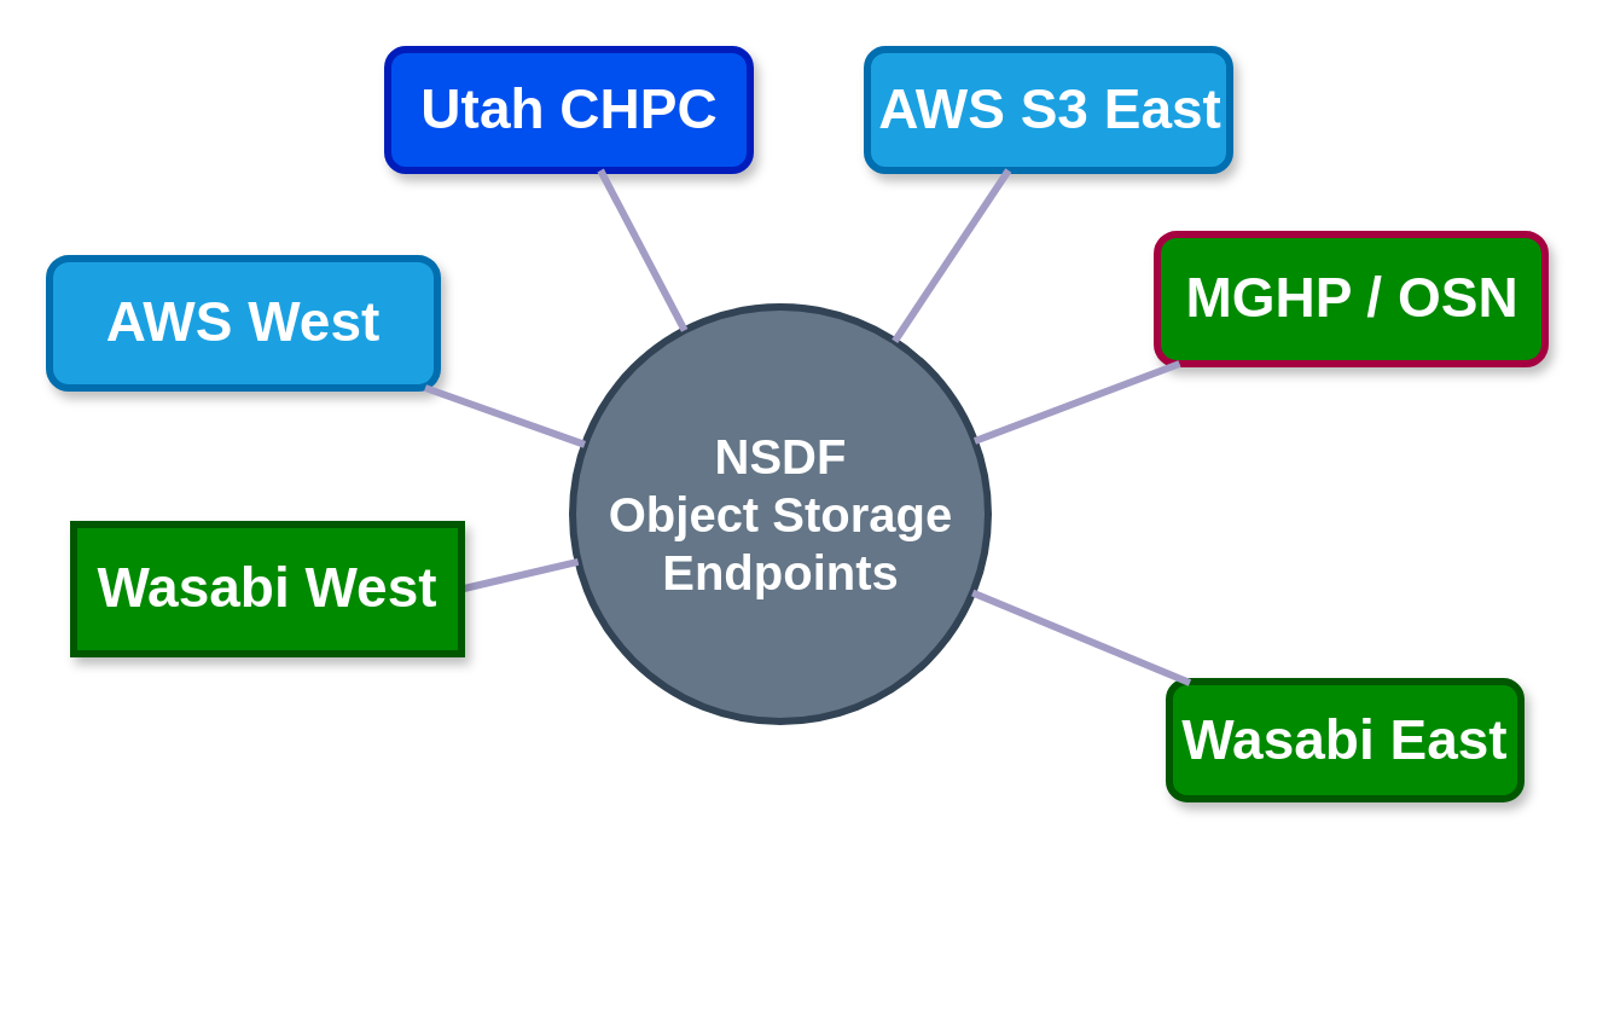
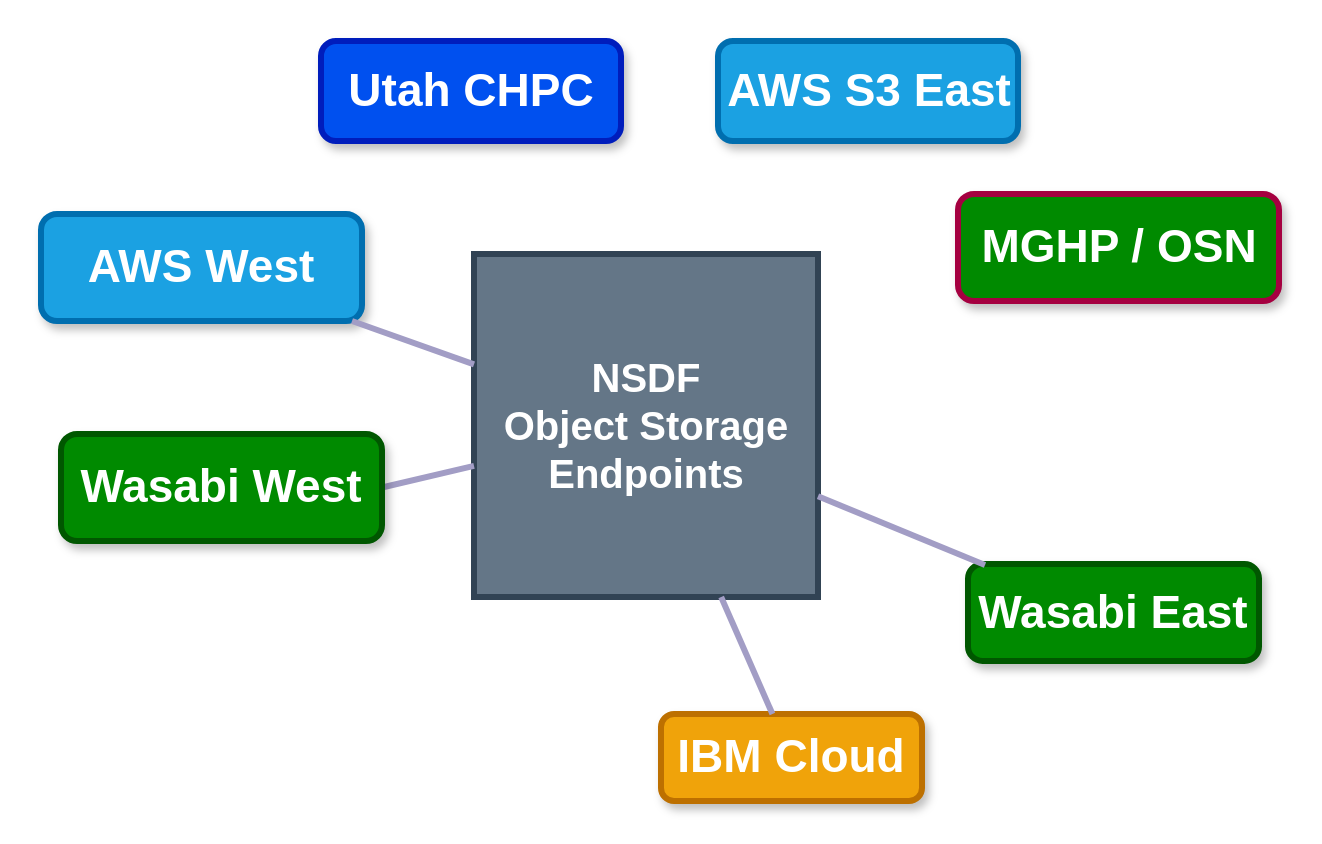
  <mxCell id="0" />
  <mxCell id="1" parent="0" />
- <mxCell id="2" value="NSDF &lt;br style=&quot;font-size: 20px;&quot;&gt;Object&amp;nbsp;Storage Endpoints" style="ellipse;whiteSpace=wrap;html=1;shadow=0;fontFamily=Helvetica;fontSize=20;fontColor=#ffffff;align=center;strokeWidth=3;fillColor=#647687;strokeColor=#314354;fontStyle=1" parent="1" vertex="1"><mxGeometry x="236.5" y="126.5" width="172" height="171.5" as="geometry" /></mxCell>
+ <mxCell id="2" value="NSDF &lt;br style=&quot;font-size: 20px;&quot;&gt;Object&amp;nbsp;Storage Endpoints" style="whiteSpace=wrap;html=1;shadow=0;fontFamily=Helvetica;fontSize=20;fontColor=#ffffff;align=center;strokeWidth=3;fillColor=#647687;strokeColor=#314354;fontStyle=1;rounded=0;" parent="1" vertex="1"><mxGeometry x="236.5" y="126.5" width="172" height="171.5" as="geometry" /></mxCell>
  <mxCell id="3" value="&lt;font color=&quot;#ffffff&quot; style=&quot;font-size: 23px;&quot;&gt;Utah CHPC&lt;/font&gt;" style="rounded=1;fillColor=#0050ef;strokeColor=#001DBC;strokeWidth=3;shadow=1;html=1;fontSize=23;fontStyle=1;fontColor=#ffffff;" parent="1" vertex="1"><mxGeometry x="160" y="20" width="150" height="50" as="geometry" /></mxCell>
  <mxCell id="4" value="AWS S3 East" style="rounded=1;fillColor=#1ba1e2;strokeColor=#006EAF;strokeWidth=3;shadow=1;html=1;fontSize=23;fontColor=#ffffff;fontStyle=1" parent="1" vertex="1"><mxGeometry x="358.5" y="20" width="150" height="50" as="geometry" /></mxCell>
  <mxCell id="5" value="MGHP / OSN" style="rounded=1;fillColor=#008a00;strokeColor=#A50040;strokeWidth=3;shadow=1;html=1;fontColor=#ffffff;fontSize=23;fontStyle=1;" parent="1" vertex="1"><mxGeometry x="478.5" y="96.5" width="160.5" height="53.5" as="geometry" /></mxCell>
  <mxCell id="6" value="Wasabi East" style="rounded=1;fillColor=#008a00;strokeColor=#005700;strokeWidth=3;shadow=1;html=1;fontSize=23;fontColor=#ffffff;fontStyle=1" parent="1" vertex="1"><mxGeometry x="483.5" y="281.5" width="145.5" height="48.5" as="geometry" /></mxCell>
+ <mxCell id="7" value="IBM Cloud" style="rounded=1;fillColor=#f0a30a;strokeColor=#BD7000;strokeWidth=3;shadow=1;html=1;fontColor=#ffffff;fontSize=23;fontStyle=1" parent="1" vertex="1"><mxGeometry x="330" y="356.5" width="130.5" height="43.5" as="geometry" /></mxCell>
  <mxCell id="8" value="AWS West" style="rounded=1;fillColor=#1ba1e2;strokeColor=#006EAF;strokeWidth=3;shadow=1;html=1;fontSize=23;fontColor=#ffffff;fontStyle=1" parent="1" vertex="1"><mxGeometry x="20" y="106.5" width="160.5" height="53.5" as="geometry" /></mxCell>
- <mxCell id="9" value="" style="edgeStyle=none;endArrow=none;strokeWidth=3;strokeColor=#A29DC5;html=1;fontSize=23;fontStyle=1" parent="1" source="2" target="3" edge="1"><mxGeometry x="-1498" y="-303.5" width="100" height="100" as="geometry"><mxPoint x="-1558" y="-773.5" as="sourcePoint" /><mxPoint x="-1458" y="-873.5" as="targetPoint" /></mxGeometry></mxCell>
- <mxCell id="10" value="" style="edgeStyle=none;endArrow=none;strokeWidth=3;strokeColor=#A29DC5;html=1;fontSize=23;fontStyle=1" parent="1" source="2" target="4" edge="1"><mxGeometry x="-1498" y="-303.5" width="100" height="100" as="geometry"><mxPoint x="-1558" y="-773.5" as="sourcePoint" /><mxPoint x="-1458" y="-873.5" as="targetPoint" /></mxGeometry></mxCell>
- <mxCell id="11" value="" style="edgeStyle=none;endArrow=none;strokeWidth=3;strokeColor=#A29DC5;html=1;fontSize=23;fontStyle=1" parent="1" source="2" target="5" edge="1"><mxGeometry x="-1498" y="-303.5" width="100" height="100" as="geometry"><mxPoint x="-1558" y="-773.5" as="sourcePoint" /><mxPoint x="-1458" y="-873.5" as="targetPoint" /></mxGeometry></mxCell>
  <mxCell id="12" value="" style="edgeStyle=none;endArrow=none;strokeWidth=3;strokeColor=#A29DC5;html=1;fontSize=23;fontStyle=1" parent="1" source="2" edge="1"><mxGeometry x="-1498" y="-303.5" width="100" height="100" as="geometry"><mxPoint x="-1558" y="-773.5" as="sourcePoint" /><mxPoint x="492" y="282" as="targetPoint" /></mxGeometry></mxCell>
+ <mxCell id="13" value="" style="edgeStyle=none;endArrow=none;strokeWidth=3;strokeColor=#A29DC5;html=1;fontSize=23;fontStyle=1" parent="1" source="2" target="7" edge="1"><mxGeometry x="-1498" y="-303.5" width="100" height="100" as="geometry"><mxPoint x="-1558" y="-773.5" as="sourcePoint" /><mxPoint x="-1458" y="-873.5" as="targetPoint" /></mxGeometry></mxCell>
  <mxCell id="14" value="" style="edgeStyle=none;endArrow=none;strokeWidth=3;strokeColor=#A29DC5;html=1;fontSize=23;fontStyle=1" parent="1" source="2" target="8" edge="1"><mxGeometry x="-1498" y="-303.5" width="100" height="100" as="geometry"><mxPoint x="-1558" y="-773.5" as="sourcePoint" /><mxPoint x="-1458" y="-873.5" as="targetPoint" /></mxGeometry></mxCell>
  <mxCell id="15" value="" style="edgeStyle=none;endArrow=none;strokeWidth=3;strokeColor=#A29DC5;html=1;fontSize=23;entryX=1;entryY=0.5;entryDx=0;entryDy=0;fontStyle=1" parent="1" source="2" target="17" edge="1"><mxGeometry x="-1498" y="-303.5" width="100" height="100" as="geometry"><mxPoint x="-1558" y="-773.5" as="sourcePoint" /><mxPoint x="177.789" y="286.5" as="targetPoint" /></mxGeometry></mxCell>
  <mxCell id="16" style="edgeStyle=none;rounded=0;html=1;exitX=0.5;exitY=1;endArrow=none;endFill=0;jettySize=auto;orthogonalLoop=1;strokeColor=#736CA8;strokeWidth=2;fillColor=#64bbe2;fontSize=23;fontColor=#23445D;fontStyle=1" parent="1" edge="1"><mxGeometry relative="1" as="geometry"><mxPoint x="77" y="201.5" as="sourcePoint" /><mxPoint x="77" y="201.5" as="targetPoint" /></mxGeometry></mxCell>
- <mxCell id="17" value="Wasabi West" style="fillColor=#008a00;strokeColor=#005700;strokeWidth=3;shadow=1;html=1;fontSize=23;fontColor=#ffffff;fontStyle=1;rounded=0;" vertex="1" parent="1"><mxGeometry x="30" y="216.5" width="160.5" height="53.5" as="geometry" /></mxCell>
+ <mxCell id="17" value="Wasabi West" style="rounded=1;fillColor=#008a00;strokeColor=#005700;strokeWidth=3;shadow=1;html=1;fontSize=23;fontColor=#ffffff;fontStyle=1" vertex="1" parent="1"><mxGeometry x="30" y="216.5" width="160.5" height="53.5" as="geometry" /></mxCell>
